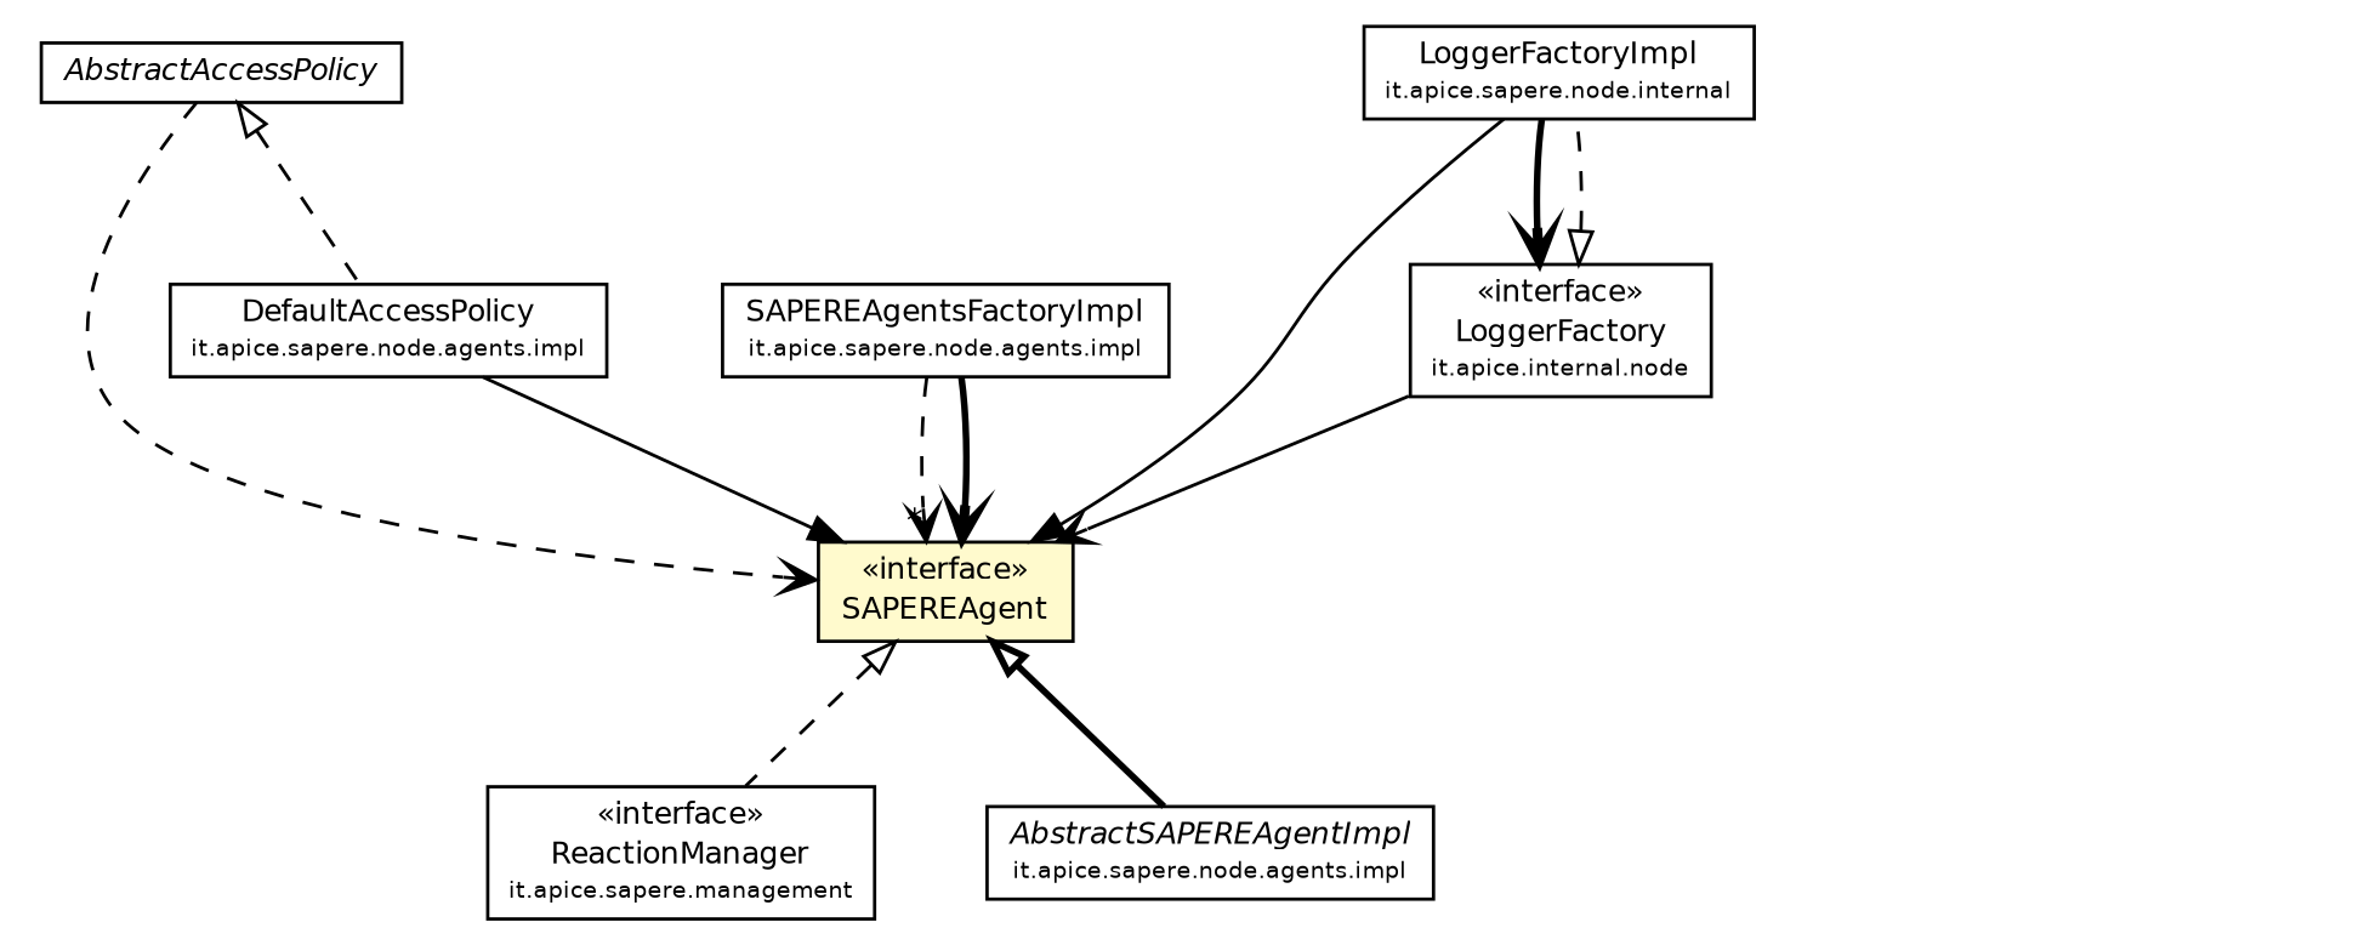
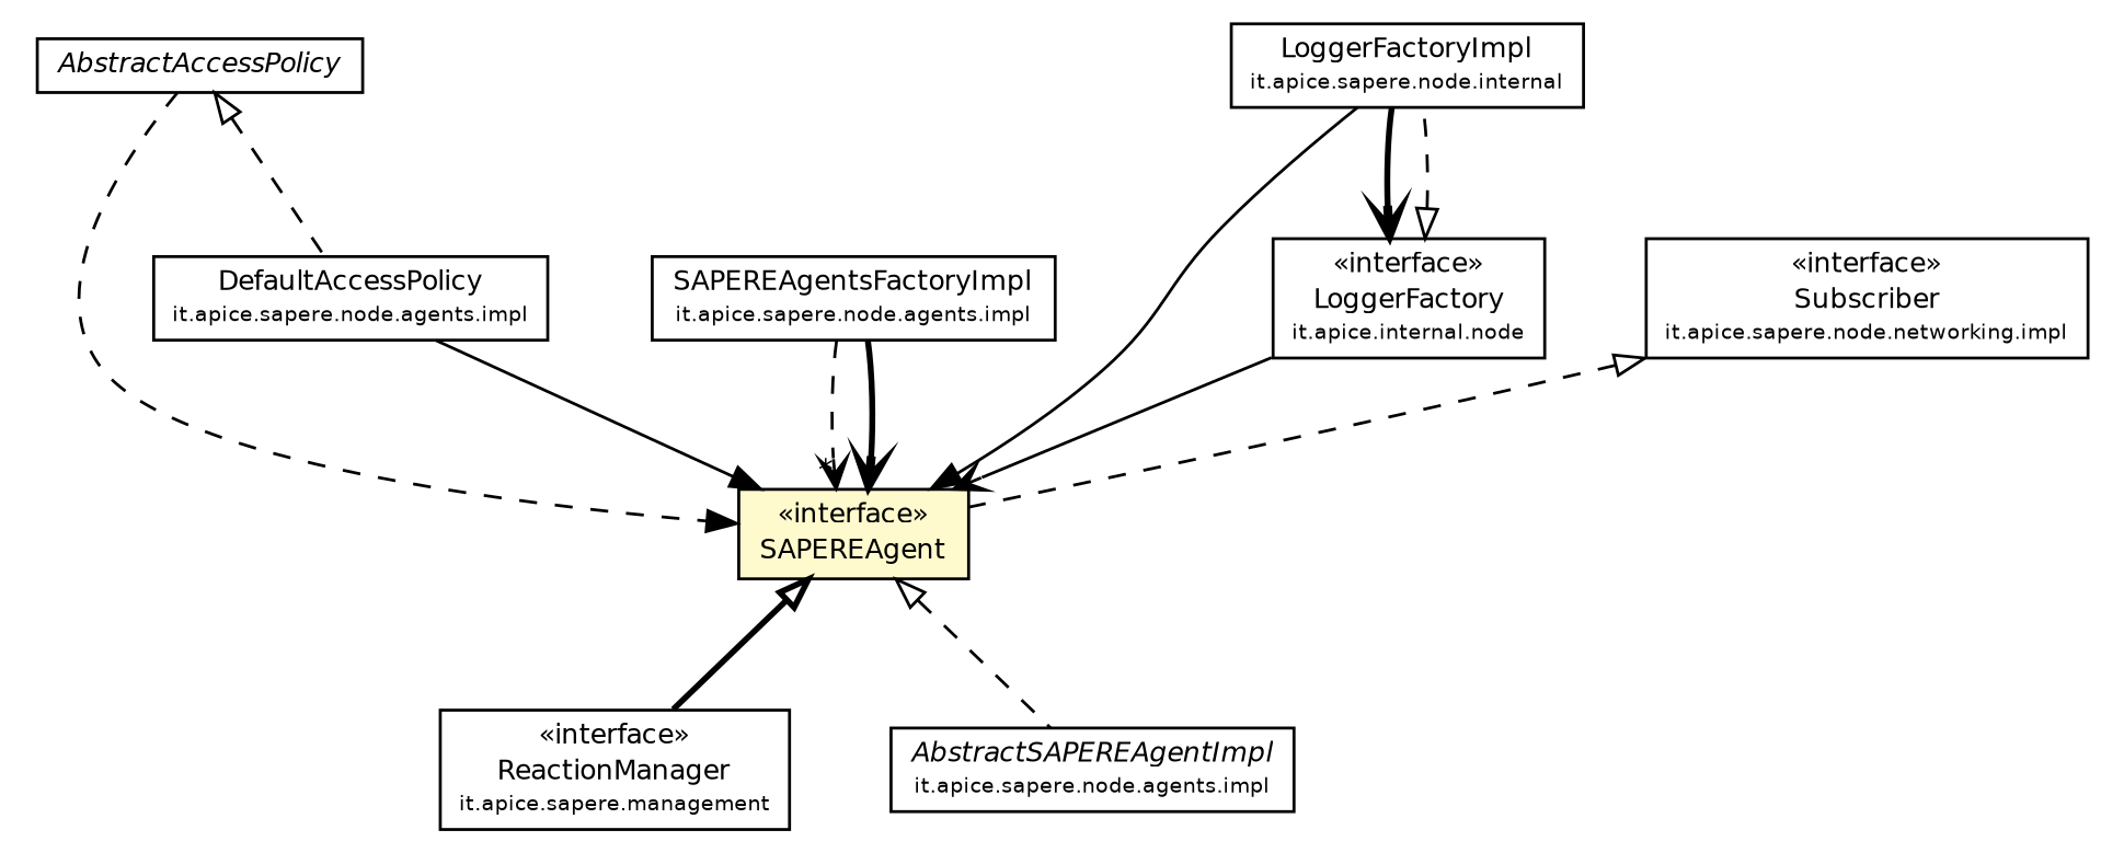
  digraph {
    node [fontcolor=black fontname=Helvetica fontsize=9.0 shape=plaintext]
    edge [fontname=Helvetica fontsize=10.0 headport=p labelfontname=Helvetica labelfontsize=10 style=dashed tailport=p color=black fontcolor=black]
    n1 [label=<<table border="0" cellborder="1" cellspacing="0" cellpadding="2" port="p" href="../../management/ReactionManager.html"> 		<tr><td><table border="0" cellspacing="0" cellpadding="1"> 			<tr><td> &laquo;interface&raquo; </td></tr> 			<tr><td> ReactionManager </td></tr> 			<tr><td><font point-size="7.0"> it.apice.sapere.management </font></td></tr> 		</table></td></tr> 		</table>>]
    n2 [label=<<table border="0" cellborder="1" cellspacing="0" cellpadding="2" port="p" bgcolor="lemonChiffon" href="./SAPEREAgent.html"> 		<tr><td><table border="0" cellspacing="0" cellpadding="1"> 			<tr><td> &laquo;interface&raquo; </td></tr> 			<tr><td> SAPEREAgent </td></tr> 		</table></td></tr> 		</table>>]
    n3 [label=<<table border="0" cellborder="1" cellspacing="0" cellpadding="2" port="p" href="./impl/AbstractSAPEREAgentImpl.html"> 		<tr><td><table border="0" cellspacing="0" cellpadding="1"> 			<tr><td><font face="Helvetica-Oblique"> AbstractSAPEREAgentImpl </font></td></tr> 			<tr><td><font point-size="7.0"> it.apice.sapere.node.agents.impl </font></td></tr> 		</table></td></tr> 		</table>>]
    n4 [label=<<table border="0" cellborder="1" cellspacing="0" cellpadding="2" port="p" href="./AbstractAccessPolicy.html"> 		<tr><td><table border="0" cellspacing="0" cellpadding="1"> 			<tr><td><font face="Helvetica-Oblique"> AbstractAccessPolicy </font></td></tr> 		</table></td></tr> 		</table>>]
    n5 [label=<<table border="0" cellborder="1" cellspacing="0" cellpadding="2" port="p" href="./impl/DefaultAccessPolicy.html"> 		<tr><td><table border="0" cellspacing="0" cellpadding="1"> 			<tr><td> DefaultAccessPolicy </td></tr> 			<tr><td><font point-size="7.0"> it.apice.sapere.node.agents.impl </font></td></tr> 		</table></td></tr> 		</table>>]
    n6 [label=<<table border="0" cellborder="1" cellspacing="0" cellpadding="2" port="p" href="./impl/SAPEREAgentsFactoryImpl.html"> 		<tr><td><table border="0" cellspacing="0" cellpadding="1"> 			<tr><td> SAPEREAgentsFactoryImpl </td></tr> 			<tr><td><font point-size="7.0"> it.apice.sapere.node.agents.impl </font></td></tr> 		</table></td></tr> 		</table>>]
    n7 [label=<<table border="0" cellborder="1" cellspacing="0" cellpadding="2" port="p" href="../internal/LoggerFactoryImpl.html"> 		<tr><td><table border="0" cellspacing="0" cellpadding="1"> 			<tr><td> LoggerFactoryImpl </td></tr> 			<tr><td><font point-size="7.0"> it.apice.sapere.node.internal </font></td></tr> 		</table></td></tr> 		</table>>]
    n8 [label=<<table border="0" cellborder="1" cellspacing="0" cellpadding="2" port="p" href="../LoggerFactory.html"> 		<tr><td><table border="0" cellspacing="0" cellpadding="1"> 			<tr><td> &laquo;interface&raquo; </td></tr> 			<tr><td> LoggerFactory </td></tr> 			<tr><td><font point-size="7.0"> it.apice.internal.node </font></td></tr> 		</table></td></tr> 		</table>>]
-   n2 -> n1 [arrowtail=empty dir=back fontsize=10 color="" fontcolor=""]
-   n2 -> n3 [arrowtail=empty dir=back fontsize=10 style=bold color="" fontcolor=""]
-   n4 -> n2 [arrowhead=open]
+   n9 [label=<<table border="0" cellborder="1" cellspacing="0" cellpadding="2" port="p" href="../networking/impl/Subscriber.html"> 		<tr><td><table border="0" cellspacing="0" cellpadding="1"> 			<tr><td> &laquo;interface&raquo; </td></tr> 			<tr><td> Subscriber </td></tr> 			<tr><td><font point-size="7.0"> it.apice.sapere.node.networking.impl </font></td></tr> 		</table></td></tr> 		</table>>]
+   n2 -> n1 [arrowtail=empty dir=back fontsize=10 style=bold color="" fontcolor=""]
+   n2 -> n3 [arrowtail=empty dir=back fontsize=10 color="" fontcolor=""]
+   n4 -> n2 [arrowhead=normal]
    n4 -> n5 [arrowtail=empty dir=back fontsize=10 color="" fontcolor=""]
    n5 -> n2 [arrowhead=normal style=solid]
    n6 -> n2 [arrowhead=open headlabel="*"]
    n6 -> n2 [arrowhead=open style=bold]
    n7 -> n2 [arrowhead=normal style=solid]
    n7 -> n8 [arrowhead=open style=bold]
    n8 -> n2 [arrowhead=open style=solid]
    n8 -> n7 [arrowtail=empty dir=back fontsize=10 color="" fontcolor=""]
+   n9 -> n2 [arrowtail=empty dir=back fontsize=10 color="" fontcolor=""]
  }
